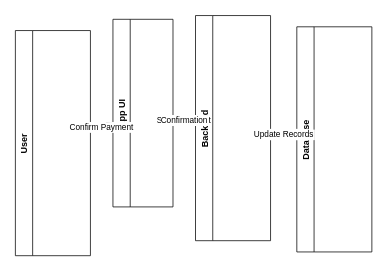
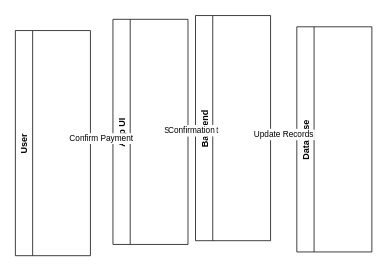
  <mxCell id="0" />
  <mxCell id="1" parent="0" />
  <mxCell id="2" value="User" style="swimlane;horizontal=0;" vertex="1" parent="1"><mxGeometry x="20" y="40" width="100" height="300" as="geometry" /></mxCell>
- <mxCell id="3" value="App UI" style="swimlane;horizontal=0;" vertex="1" parent="1"><mxGeometry x="150" y="25" width="80" height="250" as="geometry" /></mxCell>
+ <mxCell id="3" value="App UI" style="swimlane;horizontal=0;" vertex="1" parent="1"><mxGeometry x="150" y="25" width="100" height="300" as="geometry" /></mxCell>
  <mxCell id="4" value="Backend" style="swimlane;horizontal=0;" vertex="1" parent="1"><mxGeometry x="260" y="20" width="100" height="300" as="geometry" /></mxCell>
  <mxCell id="5" value="Database" style="swimlane;horizontal=0;" vertex="1" parent="1"><mxGeometry x="395" y="35" width="100" height="300" as="geometry" /></mxCell>
  <mxCell id="6" value="Select Pay Bills" style="endArrow=block;" edge="1" parent="1" source="2" target="3"><mxGeometry relative="1" as="geometry" /></mxCell>
  <mxCell id="7" value="Fetch Bills" style="endArrow=block;" edge="1" parent="1" source="3" target="4"><mxGeometry relative="1" as="geometry" /></mxCell>
  <mxCell id="8" value="Retrieve Data" style="endArrow=block;" edge="1" parent="1" source="4" target="5"><mxGeometry relative="1" as="geometry" /></mxCell>
  <mxCell id="9" value="Return Data" style="dashed;endArrow=block;" edge="1" parent="1" source="5" target="4"><mxGeometry relative="1" as="geometry" /></mxCell>
  <mxCell id="10" value="Return Bills" style="dashed;endArrow=block;" edge="1" parent="1" source="4" target="3"><mxGeometry relative="1" as="geometry" /></mxCell>
  <mxCell id="11" value="Confirm Payment" style="endArrow=block;" edge="1" parent="1" source="2" target="3"><mxGeometry relative="1" as="geometry" /></mxCell>
  <mxCell id="12" value="Send Payment" style="endArrow=block;" edge="1" parent="1" source="3" target="4"><mxGeometry relative="1" as="geometry" /></mxCell>
  <mxCell id="13" value="Update Records" style="endArrow=block;" edge="1" parent="1" source="4" target="5"><mxGeometry relative="1" as="geometry" /></mxCell>
  <mxCell id="14" value="Confirmation" style="dashed;endArrow=block;" edge="1" parent="1" source="4" target="3"><mxGeometry relative="1" as="geometry" /></mxCell>
